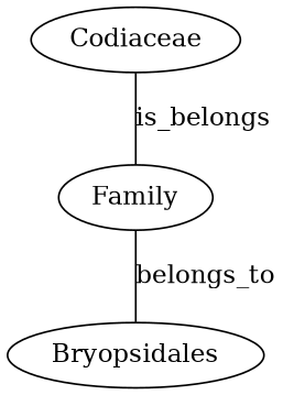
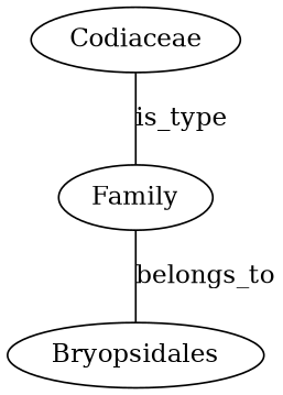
  graph {
    Codiaceae
    Family
    Bryopsidales
-   Codiaceae -- Family [label=is_belongs]
+   Codiaceae -- Family [label=is_type]
    Family -- Bryopsidales [label=belongs_to]
  }
